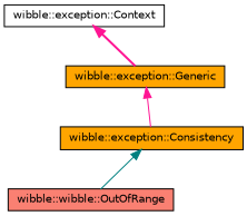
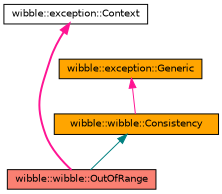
  digraph {
    node [color=black fillcolor=orange fontname=Helvetica fontsize=10 shape=record style=filled]
    edge [color=deeppink dir=back fontname=Helvetica fontsize=10 labelfontname=Helvetica labelfontsize=10 style=solid]
    n1 [fillcolor=salmon fontcolor=black height=0.2 label="wibble::wibble::OutOfRange" width=0.4]
-   n2 [height=0.2 label="wibble::exception::Consistency" width=0.4]
+   n2 [height=0.2 label="wibble::wibble::Consistency" width=0.4]
    n3 [height=0.2 label="wibble::exception::Generic" width=0.4]
    n4 [fillcolor=white height=0.2 label="wibble::exception::Context" width=0.4]
    n2 -> n1 [color=teal]
    n3 -> n2
-   n4 -> n3 [style=bold]
+   n4 -> n1 [style=bold]
  }
